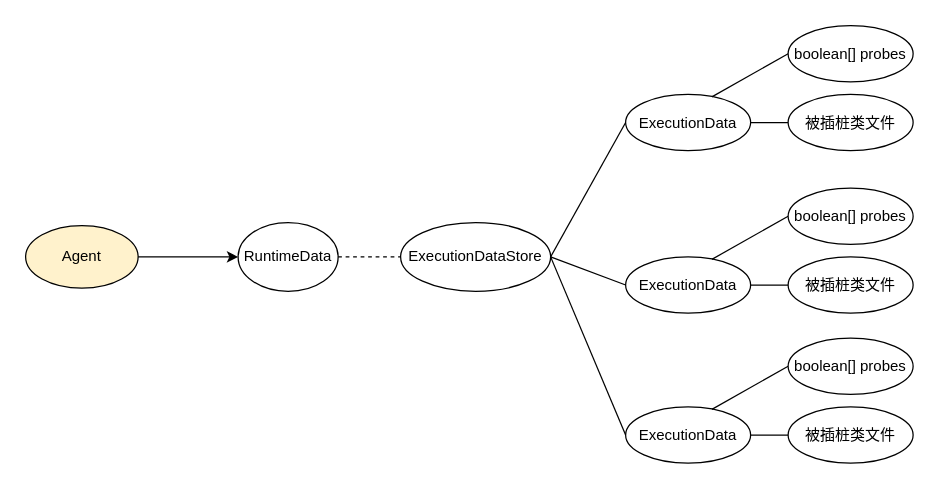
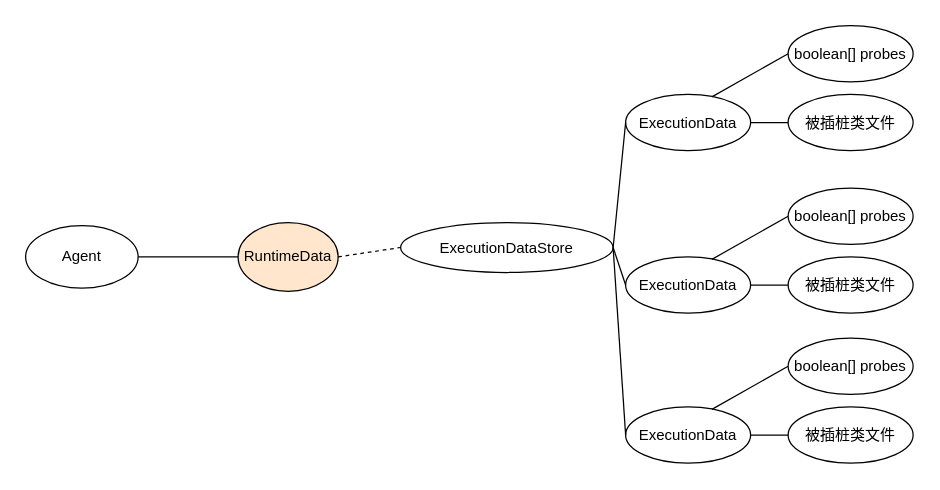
  <mxCell id="0" />
  <mxCell id="1" parent="0" />
- <mxCell id="2" value="Agent" style="ellipse;whiteSpace=wrap;html=1;fillColor=#fff2cc;" vertex="1" parent="1"><mxGeometry x="20" y="180" width="90" height="50" as="geometry" /></mxCell>
- <mxCell id="3" value="RuntimeData" style="ellipse;whiteSpace=wrap;html=1;" vertex="1" parent="1"><mxGeometry x="190" y="177.5" width="80" height="55" as="geometry" /></mxCell>
- <mxCell id="4" value="" style="endArrow=classic;html=1;rounded=0;entryX=0;entryY=0.5;entryDx=0;entryDy=0;exitX=1;exitY=0.5;exitDx=0;exitDy=0;" edge="1" parent="1" source="2" target="3"><mxGeometry width="50" height="50" relative="1" as="geometry"><mxPoint x="110" y="210" as="sourcePoint" /><mxPoint x="160" y="160" as="targetPoint" /></mxGeometry></mxCell>
+ <mxCell id="2" value="Agent" style="ellipse;whiteSpace=wrap;html=1;" vertex="1" parent="1"><mxGeometry x="20" y="180" width="90" height="50" as="geometry" /></mxCell>
+ <mxCell id="3" value="RuntimeData" style="ellipse;whiteSpace=wrap;html=1;fillColor=#ffe6cc;" vertex="1" parent="1"><mxGeometry x="190" y="177.5" width="80" height="55" as="geometry" /></mxCell>
+ <mxCell id="4" value="" style="endArrow=none;html=1;rounded=0;entryX=0;entryY=0.5;entryDx=0;entryDy=0;exitX=1;exitY=0.5;exitDx=0;exitDy=0;" edge="1" parent="1" source="2" target="3"><mxGeometry width="50" height="50" relative="1" as="geometry"><mxPoint x="110" y="210" as="sourcePoint" /><mxPoint x="160" y="160" as="targetPoint" /></mxGeometry></mxCell>
  <mxCell id="5" value="" style="endArrow=none;html=1;rounded=0;entryX=0;entryY=0.5;entryDx=0;entryDy=0;exitX=1;exitY=0.5;exitDx=0;exitDy=0;dashed=1;" edge="1" parent="1" source="3" target="6"><mxGeometry width="50" height="50" relative="1" as="geometry"><mxPoint x="340" y="200" as="sourcePoint" /><mxPoint x="390" y="150" as="targetPoint" /></mxGeometry></mxCell>
- <mxCell id="6" value="ExecutionDataStore" style="ellipse;whiteSpace=wrap;html=1;" vertex="1" parent="1"><mxGeometry x="320" y="177.5" width="120" height="55" as="geometry" /></mxCell>
+ <mxCell id="6" value="ExecutionDataStore" style="ellipse;whiteSpace=wrap;html=1;" vertex="1" parent="1"><mxGeometry x="320" y="177.5" width="170" height="40" as="geometry" /></mxCell>
  <mxCell id="7" value="" style="endArrow=none;html=1;rounded=0;exitX=1;exitY=0.5;exitDx=0;exitDy=0;entryX=0;entryY=0.5;entryDx=0;entryDy=0;" edge="1" parent="1" source="8" target="9"><mxGeometry width="50" height="50" relative="1" as="geometry"><mxPoint x="560" y="74" as="sourcePoint" /><mxPoint x="680" y="74" as="targetPoint" /></mxGeometry></mxCell>
  <mxCell id="8" value="ExecutionData" style="ellipse;whiteSpace=wrap;html=1;" vertex="1" parent="1"><mxGeometry x="500" y="75" width="100" height="45" as="geometry" /></mxCell>
  <mxCell id="9" value="被插桩类文件" style="ellipse;whiteSpace=wrap;html=1;" vertex="1" parent="1"><mxGeometry x="630" y="75" width="100" height="45" as="geometry" /></mxCell>
  <mxCell id="10" value="" style="endArrow=none;html=1;rounded=0;exitX=0.69;exitY=0.044;exitDx=0;exitDy=0;exitPerimeter=0;entryX=0;entryY=0.5;entryDx=0;entryDy=0;" edge="1" parent="1" source="8" target="11"><mxGeometry width="50" height="50" relative="1" as="geometry"><mxPoint x="590" y="70" as="sourcePoint" /><mxPoint x="640" as="targetPoint" y="20" /></mxGeometry></mxCell>
  <mxCell id="11" value="boolean[] probes" style="ellipse;whiteSpace=wrap;html=1;" vertex="1" parent="1"><mxGeometry x="630" width="100" height="45" as="geometry" y="20" /></mxCell>
  <mxCell id="12" value="" style="endArrow=none;html=1;rounded=0;exitX=1;exitY=0.5;exitDx=0;exitDy=0;entryX=0;entryY=0.5;entryDx=0;entryDy=0;" edge="1" parent="1" source="13" target="14"><mxGeometry width="50" height="50" relative="1" as="geometry"><mxPoint x="560" y="324" as="sourcePoint" /><mxPoint x="680" y="324" as="targetPoint" /></mxGeometry></mxCell>
  <mxCell id="13" value="ExecutionData" style="ellipse;whiteSpace=wrap;html=1;" vertex="1" parent="1"><mxGeometry x="500" y="325" width="100" height="45" as="geometry" /></mxCell>
  <mxCell id="14" value="被插桩类文件" style="ellipse;whiteSpace=wrap;html=1;" vertex="1" parent="1"><mxGeometry x="630" y="325" width="100" height="45" as="geometry" /></mxCell>
  <mxCell id="15" value="" style="endArrow=none;html=1;rounded=0;exitX=0.69;exitY=0.044;exitDx=0;exitDy=0;exitPerimeter=0;entryX=0;entryY=0.5;entryDx=0;entryDy=0;" edge="1" parent="1" source="13" target="16"><mxGeometry width="50" height="50" relative="1" as="geometry"><mxPoint x="590" y="320" as="sourcePoint" /><mxPoint x="640" y="270" as="targetPoint" /></mxGeometry></mxCell>
  <mxCell id="16" value="boolean[] probes" style="ellipse;whiteSpace=wrap;html=1;" vertex="1" parent="1"><mxGeometry x="630" y="270" width="100" height="45" as="geometry" /></mxCell>
  <mxCell id="17" value="" style="endArrow=none;html=1;rounded=0;exitX=1;exitY=0.5;exitDx=0;exitDy=0;entryX=0;entryY=0.5;entryDx=0;entryDy=0;" edge="1" parent="1" source="18" target="19"><mxGeometry width="50" height="50" relative="1" as="geometry"><mxPoint x="560" y="204" as="sourcePoint" /><mxPoint x="680" y="204" as="targetPoint" /></mxGeometry></mxCell>
  <mxCell id="18" value="ExecutionData" style="ellipse;whiteSpace=wrap;html=1;" vertex="1" parent="1"><mxGeometry x="500" y="205" width="100" height="45" as="geometry" /></mxCell>
  <mxCell id="19" value="被插桩类文件" style="ellipse;whiteSpace=wrap;html=1;" vertex="1" parent="1"><mxGeometry x="630" y="205" width="100" height="45" as="geometry" /></mxCell>
  <mxCell id="20" value="" style="endArrow=none;html=1;rounded=0;exitX=0.69;exitY=0.044;exitDx=0;exitDy=0;exitPerimeter=0;entryX=0;entryY=0.5;entryDx=0;entryDy=0;" edge="1" parent="1" source="18" target="21"><mxGeometry width="50" height="50" relative="1" as="geometry"><mxPoint x="590" y="200" as="sourcePoint" /><mxPoint x="640" y="150" as="targetPoint" /></mxGeometry></mxCell>
  <mxCell id="21" value="boolean[] probes" style="ellipse;whiteSpace=wrap;html=1;" vertex="1" parent="1"><mxGeometry x="630" y="150" width="100" height="45" as="geometry" /></mxCell>
  <mxCell id="22" value="" style="endArrow=none;html=1;rounded=0;entryX=0;entryY=0.5;entryDx=0;entryDy=0;exitX=1;exitY=0.5;exitDx=0;exitDy=0;" edge="1" parent="1" source="6" target="8"><mxGeometry width="50" height="50" relative="1" as="geometry"><mxPoint x="450" y="180" as="sourcePoint" /><mxPoint x="500" y="130" as="targetPoint" /></mxGeometry></mxCell>
  <mxCell id="23" value="" style="endArrow=none;html=1;rounded=0;entryX=0;entryY=0.5;entryDx=0;entryDy=0;exitX=1;exitY=0.5;exitDx=0;exitDy=0;" edge="1" parent="1" source="6" target="18"><mxGeometry width="50" height="50" relative="1" as="geometry"><mxPoint x="470" y="200" as="sourcePoint" /><mxPoint x="520" y="150" as="targetPoint" /></mxGeometry></mxCell>
  <mxCell id="24" value="" style="endArrow=none;html=1;rounded=0;entryX=1;entryY=0.5;entryDx=0;entryDy=0;exitX=0;exitY=0.5;exitDx=0;exitDy=0;" edge="1" parent="1" source="13" target="6"><mxGeometry width="50" height="50" relative="1" as="geometry"><mxPoint x="370" y="310" as="sourcePoint" /><mxPoint x="420" y="260" as="targetPoint" /></mxGeometry></mxCell>
